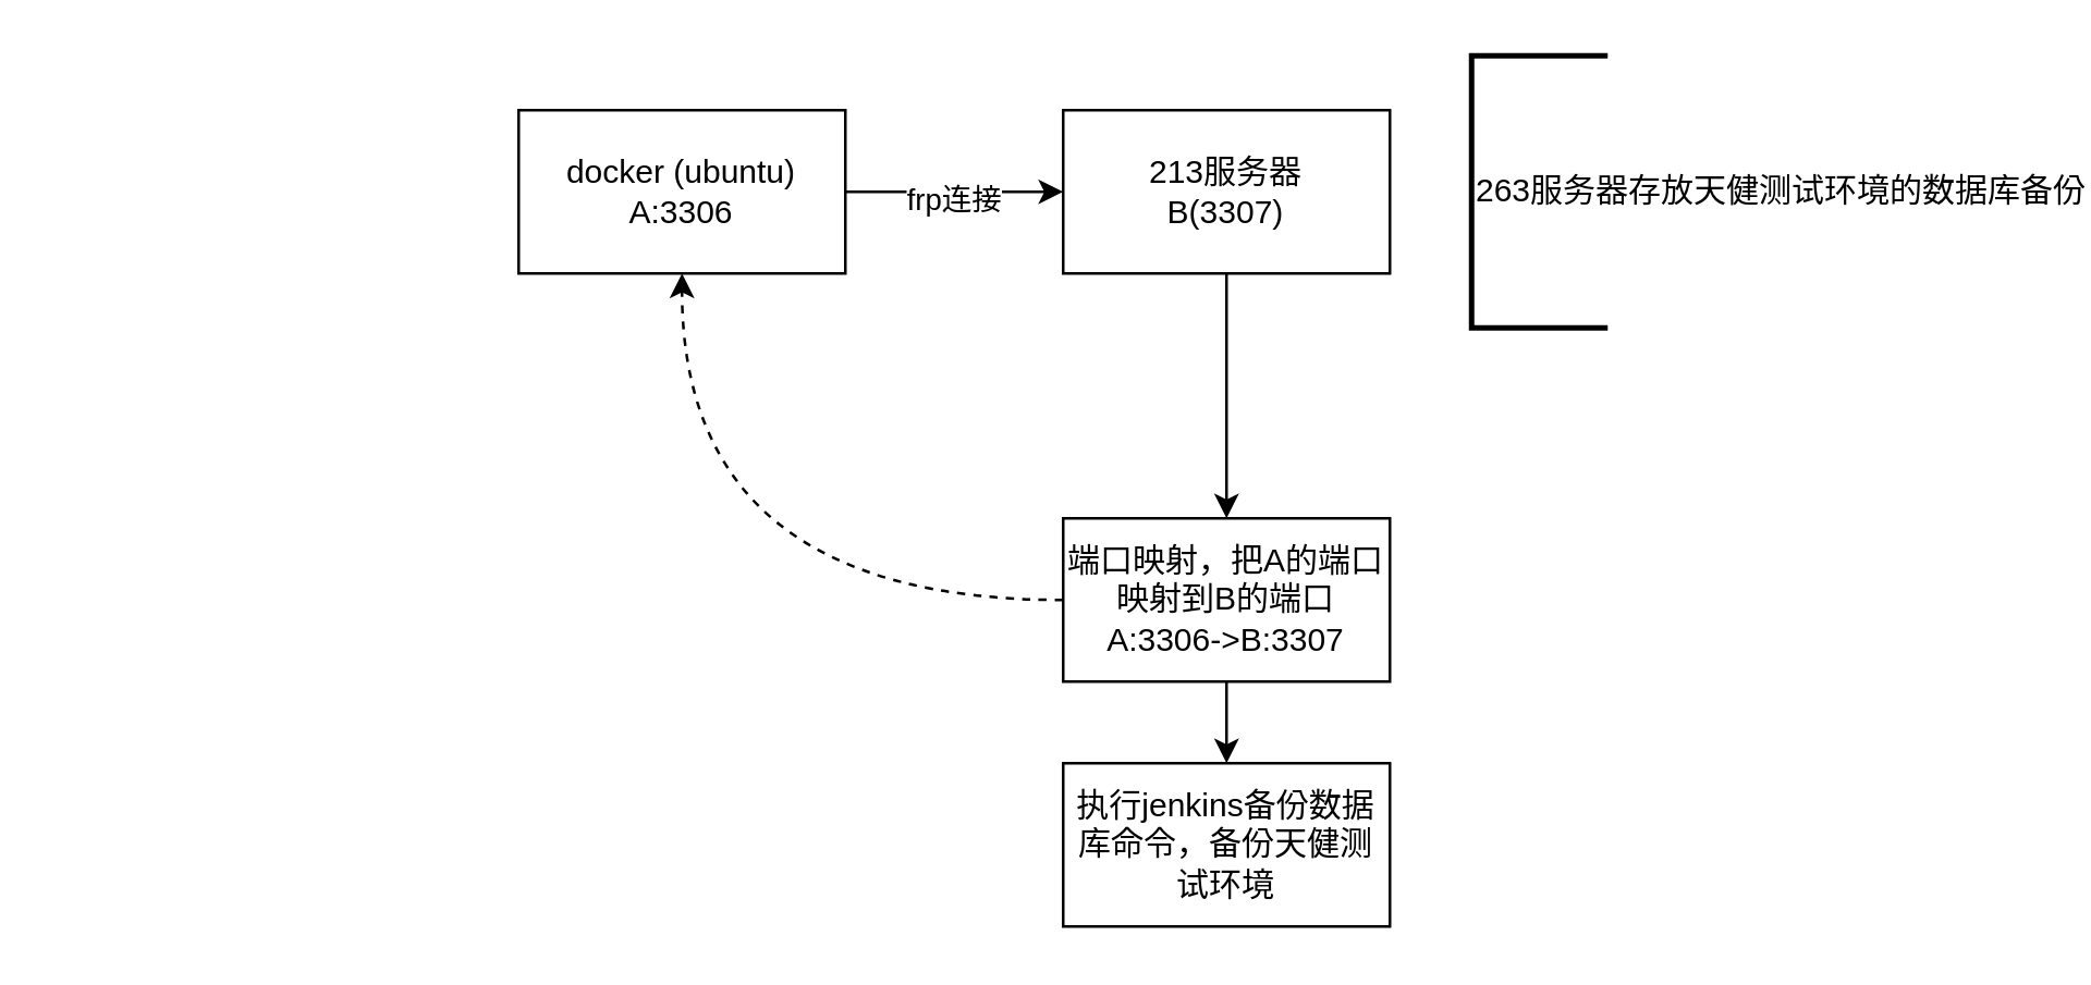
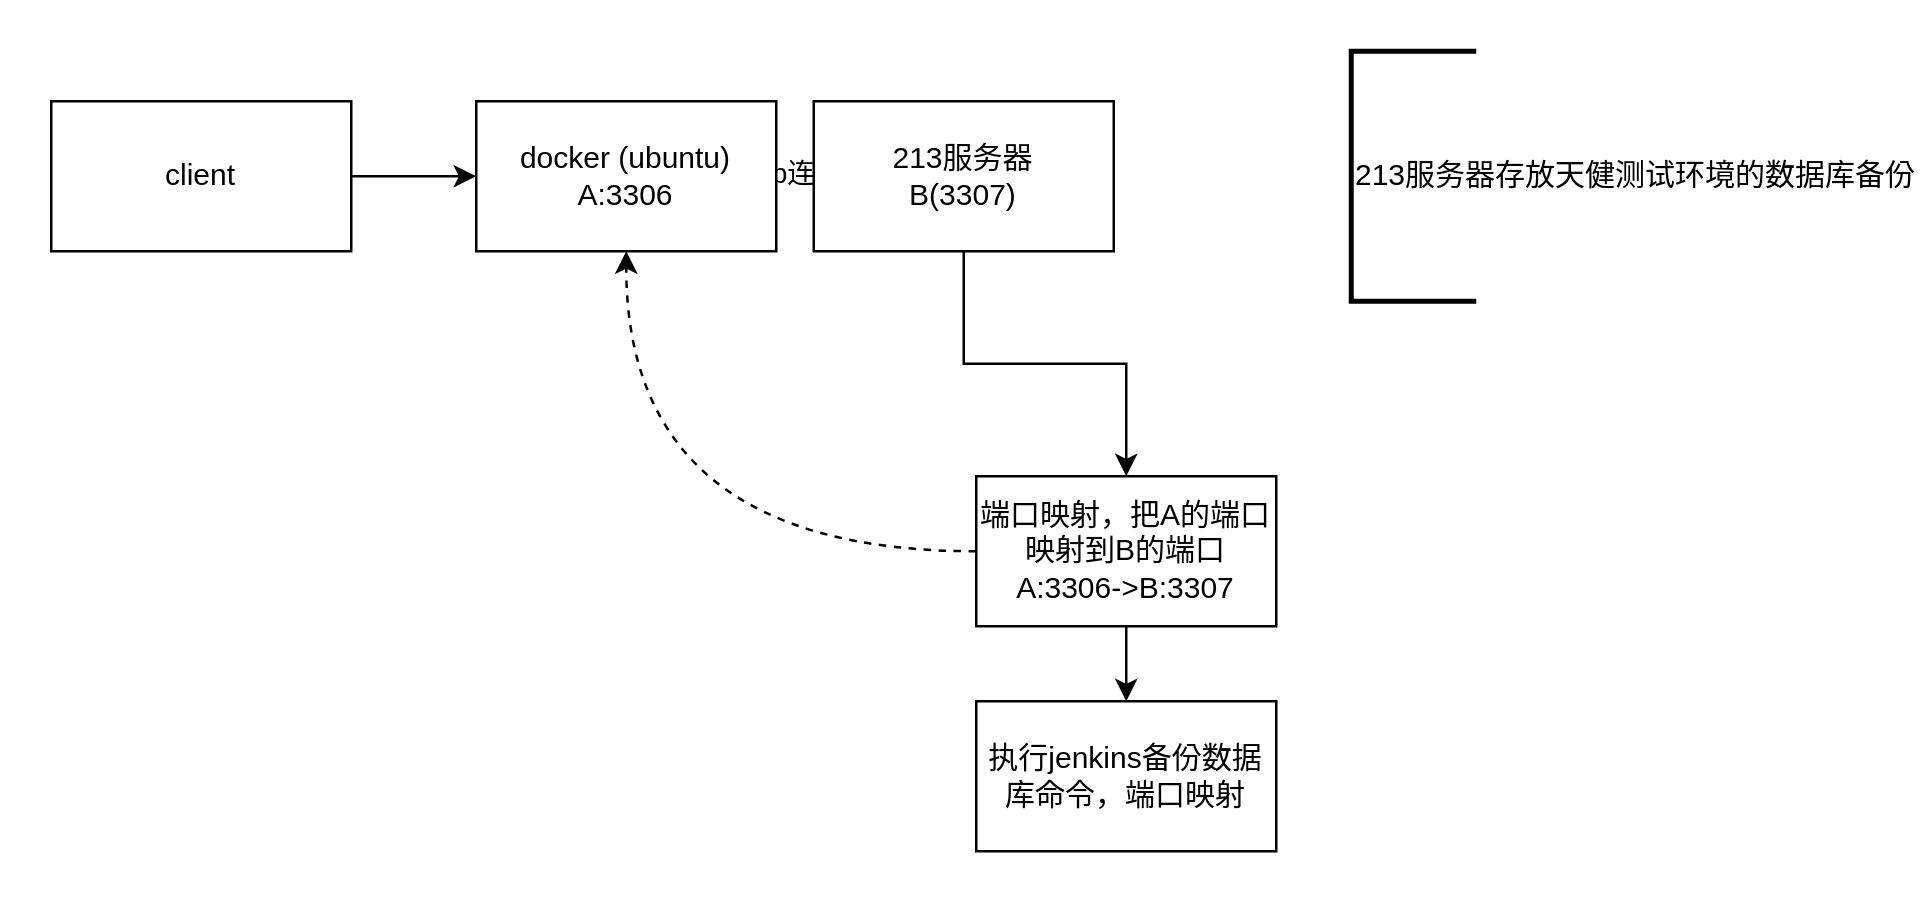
  <mxCell id="0" />
  <mxCell id="1" parent="0" />
+ <mxCell id="2" value="" style="edgeStyle=orthogonalEdgeStyle;rounded=0;orthogonalLoop=1;jettySize=auto;html=1;" parent="1" source="3" target="6" edge="1"><mxGeometry relative="1" as="geometry" /></mxCell>
+ <mxCell id="3" value="client" style="rounded=0;whiteSpace=wrap;html=1;" parent="1" vertex="1"><mxGeometry x="20" y="40" width="120" height="60" as="geometry" /></mxCell>
  <mxCell id="4" value="" style="edgeStyle=orthogonalEdgeStyle;rounded=0;orthogonalLoop=1;jettySize=auto;html=1;" parent="1" source="6" target="8" edge="1"><mxGeometry relative="1" as="geometry" /></mxCell>
  <mxCell id="5" value="frp连接" style="edgeLabel;html=1;align=center;verticalAlign=middle;resizable=0;points=[];" parent="4" vertex="1" connectable="0"><mxGeometry x="-0.025" y="-2" relative="1" as="geometry"><mxPoint as="offset" /></mxGeometry></mxCell>
  <mxCell id="6" value="docker (ubuntu)&lt;br&gt;A:3306" style="rounded=0;whiteSpace=wrap;html=1;" parent="1" vertex="1"><mxGeometry x="190" y="40" width="120" height="60" as="geometry" /></mxCell>
  <mxCell id="7" value="" style="edgeStyle=orthogonalEdgeStyle;rounded=0;orthogonalLoop=1;jettySize=auto;html=1;" parent="1" source="8" target="11" edge="1"><mxGeometry relative="1" as="geometry" /></mxCell>
- <mxCell id="8" value="213服务器&lt;br&gt;B(3307)" style="rounded=0;whiteSpace=wrap;html=1;" parent="1" vertex="1"><mxGeometry x="390" y="40" width="120" height="60" as="geometry" /></mxCell>
+ <mxCell id="8" value="213服务器&lt;br&gt;B(3307)" style="rounded=0;whiteSpace=wrap;html=1;" parent="1" vertex="1"><mxGeometry x="325" y="40" width="120" height="60" as="geometry" /></mxCell>
  <mxCell id="9" style="edgeStyle=orthogonalEdgeStyle;rounded=0;orthogonalLoop=1;jettySize=auto;html=1;entryX=0.5;entryY=1;entryDx=0;entryDy=0;curved=1;dashed=1;" parent="1" source="11" target="6" edge="1"><mxGeometry relative="1" as="geometry" /></mxCell>
  <mxCell id="10" value="" style="edgeStyle=orthogonalEdgeStyle;rounded=0;orthogonalLoop=1;jettySize=auto;html=1;" parent="1" source="11" target="13" edge="1"><mxGeometry relative="1" as="geometry" /></mxCell>
  <mxCell id="11" value="端口映射，把A的端口映射到B的端口&lt;br&gt;A:3306-&amp;gt;B:3307" style="whiteSpace=wrap;html=1;rounded=0;" parent="1" vertex="1"><mxGeometry x="390" y="190" width="120" height="60" as="geometry" /></mxCell>
- <mxCell id="12" value="263服务器存放天健测试环境的数据库备份" style="strokeWidth=2;html=1;shape=mxgraph.flowchart.annotation_1;align=left;pointerEvents=1;" parent="1" vertex="1"><mxGeometry x="540" y="20" width="50" height="100" as="geometry" /></mxCell>
- <mxCell id="13" value="执行jenkins备份数据库命令，备份天健测试环境" style="rounded=0;whiteSpace=wrap;html=1;" parent="1" vertex="1"><mxGeometry x="390" y="280" width="120" height="60" as="geometry" /></mxCell>
+ <mxCell id="12" value="213服务器存放天健测试环境的数据库备份" style="strokeWidth=2;html=1;shape=mxgraph.flowchart.annotation_1;align=left;pointerEvents=1;" parent="1" vertex="1"><mxGeometry x="540" y="20" width="50" height="100" as="geometry" /></mxCell>
+ <mxCell id="13" value="执行jenkins备份数据库命令，端口映射" style="rounded=0;whiteSpace=wrap;html=1;" parent="1" vertex="1"><mxGeometry x="390" y="280" width="120" height="60" as="geometry" /></mxCell>
